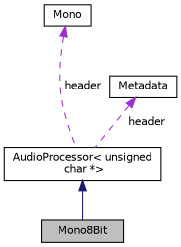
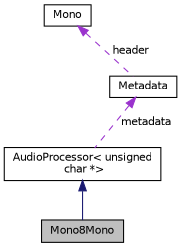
  digraph {
    node [color=black fillcolor=white fontname=Helvetica fontsize=10 shape=record style=filled]
    edge [color=darkorchid3 dir=back fontname=Helvetica fontsize=10 labelfontname=Helvetica labelfontsize=10 style=dashed]
-   n1 [fillcolor=grey75 fontcolor=black height=0.2 label=Mono8Bit width=0.4]
+   n1 [fillcolor=grey75 fontcolor=black height=0.2 label=Mono8Mono width=0.4]
    n2 [height=0.2 label="AudioProcessor\< unsigned\l char *\>" width=0.4]
    n3 [height=0.2 label=Metadata width=0.4]
    n4 [height=0.2 label=Mono width=0.4]
    n2 -> n1 [color=midnightblue style=solid]
-   n3 -> n2 [label=" header"]
-   n4 -> n2 [label=" header"]
+   n3 -> n2 [label=" metadata"]
+   n4 -> n3 [label=" header"]
  }
